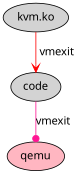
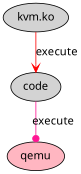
  digraph {
    fontname="Noto Sans"
    node [fillcolor=lightgrey fontname="Noto Sans" style=filled]
    edge [fontname="Noto Sans"]
    qemu [fillcolor=lightpink]
    "kvm.ko"
    code
-   "kvm.ko" -> code [arrowhead=vee color=red label=vmexit]
-   code -> qemu [arrowhead=dot color=deeppink label=vmexit]
+   "kvm.ko" -> code [arrowhead=vee color=red label=execute]
+   code -> qemu [arrowhead=dot color=deeppink label=execute]
  }
